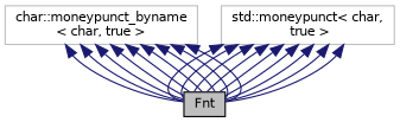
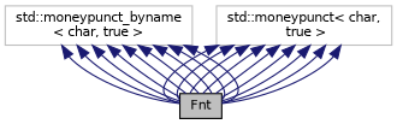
  digraph {
    node [color=grey75 fillcolor=white fontname=Helvetica fontsize=10 shape=record style=filled]
    edge [color=midnightblue dir=back fontname=Helvetica fontsize=10 labelfontname=Helvetica labelfontsize=10 style=solid]
    n1 [color=black fillcolor=grey75 fontcolor=black height=0.2 label=Fnt width=0.4]
-   n2 [height=0.2 label="char::moneypunct_byname\l\< char, true \>" width=0.4]
+   n2 [height=0.2 label="std::moneypunct_byname\l\< char, true \>" width=0.4]
    n3 [height=0.2 label="std::moneypunct\< char,\l true \>" width=0.4]
    n2 -> n1
    n2 -> n1
    n2 -> n1
    n2 -> n1
    n2 -> n1
    n2 -> n1
    n2 -> n1
    n2 -> n1
    n2 -> n1
    n3 -> n1
    n3 -> n1
    n3 -> n1
    n3 -> n1
    n3 -> n1
    n3 -> n1
    n3 -> n1
    n3 -> n1
    n3 -> n1
  }
